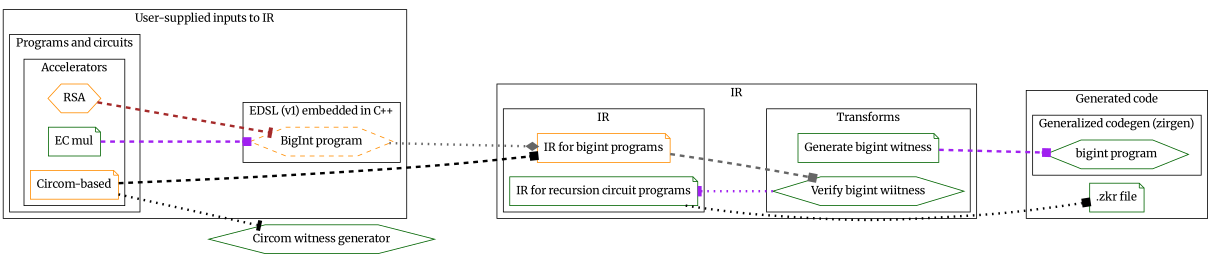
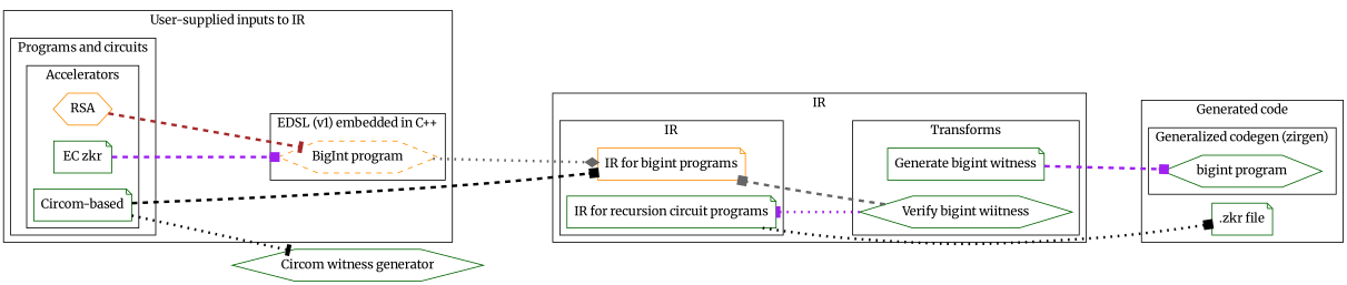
  digraph {
    compound=true
    fontname=Merriweather
    penwidth=1
    rankdir=LR
    ranksep=1.3
    node [color=darkgreen fontname=Merriweather shape=note]
    edge [arrowhead=box color=purple fontname=Merriweather penwidth=3 style=dashed]
    n1 [color=darkorange label=RSA shape=hexagon]
-   n2 [label="EC mul"]
-   n3 [color=darkorange label="Circom-based"]
+   n2 [label="EC zkr"]
+   n3 [label="Circom-based"]
    n4 [color=darkorange label="BigInt program" shape=hexagon style=dashed]
    n5 [color=darkorange label="IR for bigint programs"]
    n6 [label="IR for recursion circuit programs"]
    n7 [label="Generate bigint witness"]
    n8 [label="Verify bigint wiitness" shape=hexagon]
    n9 [label="bigint program" shape=hexagon]
    n10 [label=".zkr file"]
    n11 [label="Circom witness generator" shape=hexagon]
    subgraph cluster_1 {
      label="User-supplied inputs to IR"
      subgraph cluster_2 {
        label="Programs and circuits"
        subgraph cluster_3 {
          label=Accelerators
          n1
          n2
          n3
        }
      }
      subgraph cluster_4 {
        label="EDSL (v1) embedded in C++"
        n4
      }
    }
    subgraph cluster_5 {
      label=IR
      subgraph cluster_6 {
        label=IR
        rank=same
        n5
        n6
      }
      subgraph cluster_7 {
        label=Transforms
        n7
        n8
      }
    }
    subgraph cluster_8 {
      label="Generated code"
      n10
      subgraph cluster_9 {
        label="Generalized codegen (zirgen)"
        n9
      }
    }
    n1 -> n4 [arrowhead=tee color=brown]
    n2 -> n4
    n3 -> n5 [color=black]
    n3 -> n11 [arrowhead=tee color=black style=dotted]
    n4 -> n5 [arrowhead=diamond color=gray40 style=dotted]
-   n5 -> n8 [color=gray40]
+   n8 -> n5 [color=gray40]
    n6 -> n10 [color=black style=dotted]
    n7 -> n9
    n8 -> n6 [arrowhead=tee constraint=false style=dotted]
  }
